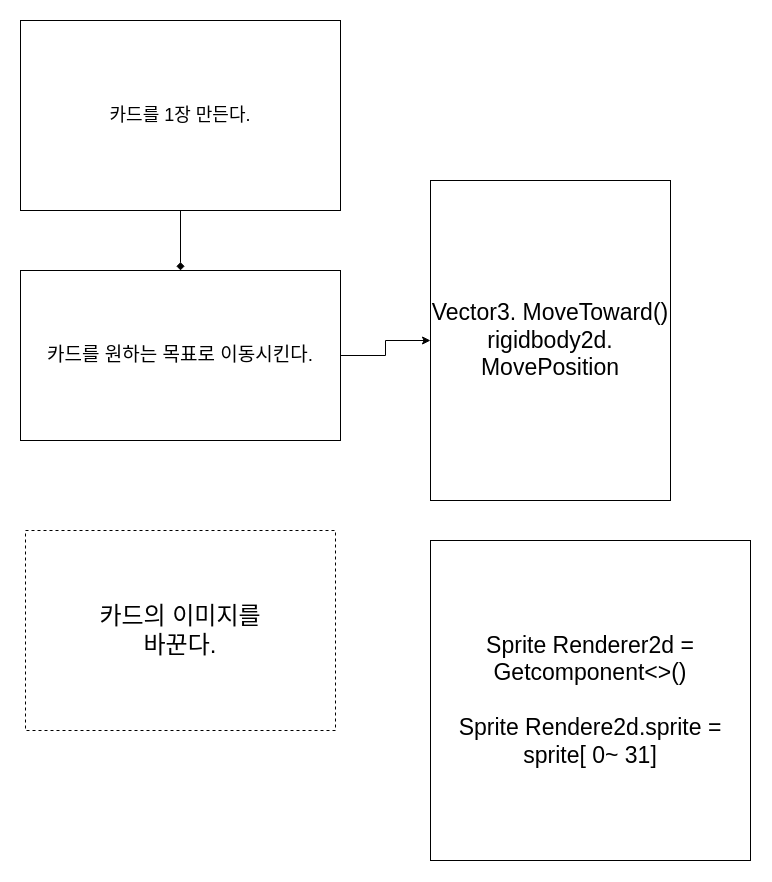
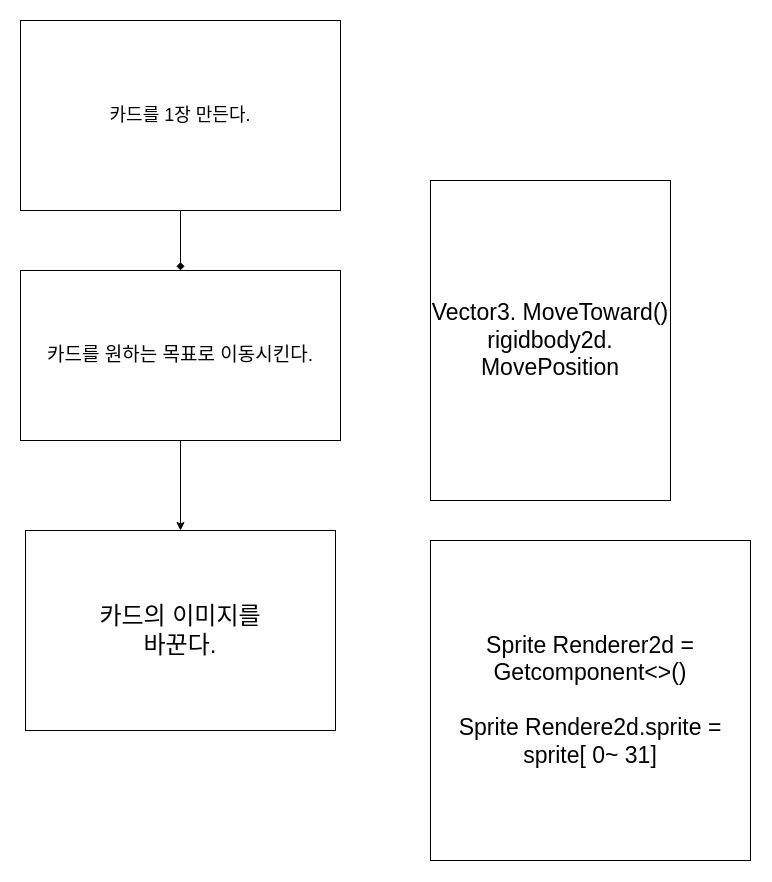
  <mxCell id="0" />
  <mxCell id="1" parent="0" />
  <mxCell id="2" value="" style="edgeStyle=orthogonalEdgeStyle;rounded=0;orthogonalLoop=1;jettySize=auto;html=1;endArrow=diamond;" parent="1" source="3" target="6" edge="1"><mxGeometry relative="1" as="geometry" /></mxCell>
  <mxCell id="3" value="&lt;span style=&quot;font-size: 18px;&quot;&gt;카드를 1장 만든다.&lt;/span&gt;" style="rounded=0;whiteSpace=wrap;html=1;" parent="1" vertex="1"><mxGeometry x="20" y="20" width="320" height="190" as="geometry" /></mxCell>
- <mxCell id="5" style="edgeStyle=orthogonalEdgeStyle;rounded=0;orthogonalLoop=1;jettySize=auto;html=1;" edge="1" parent="1" source="6" target="8"><mxGeometry relative="1" as="geometry" /></mxCell>
+ <mxCell id="4" value="" style="edgeStyle=orthogonalEdgeStyle;rounded=0;orthogonalLoop=1;jettySize=auto;html=1;" edge="1" parent="1" source="6" target="7"><mxGeometry relative="1" as="geometry" /></mxCell>
  <mxCell id="6" value="&lt;font style=&quot;font-size: 19px;&quot;&gt;카드를 원하는 목표로 이동시킨다.&lt;/font&gt;" style="rounded=0;whiteSpace=wrap;html=1;" parent="1" vertex="1"><mxGeometry x="20" y="270" width="320" height="170" as="geometry" /></mxCell>
- <mxCell id="7" value="&lt;span style=&quot;font-size: 24px;&quot;&gt;카드의 이미지를&lt;br&gt;바꾼다.&lt;br&gt;&lt;/span&gt;" style="rounded=0;whiteSpace=wrap;html=1;dashed=1;" parent="1" vertex="1"><mxGeometry x="25" y="530" width="310" height="200" as="geometry" /></mxCell>
+ <mxCell id="7" value="&lt;span style=&quot;font-size: 24px;&quot;&gt;카드의 이미지를&lt;br&gt;바꾼다.&lt;br&gt;&lt;/span&gt;" style="rounded=0;whiteSpace=wrap;html=1;" parent="1" vertex="1"><mxGeometry x="25" y="530" width="310" height="200" as="geometry" /></mxCell>
  <mxCell id="8" value="&lt;font style=&quot;font-size: 23px;&quot;&gt;Vector3. MoveToward()&lt;br&gt;rigidbody2d. MovePosition&lt;/font&gt;" style="whiteSpace=wrap;html=1;aspect=fixed;" vertex="1" parent="1"><mxGeometry x="430" y="180" width="240" height="320" as="geometry" /></mxCell>
  <mxCell id="9" value="&lt;span style=&quot;font-size: 23px;&quot;&gt;Sprite Renderer2d = Getcomponent&amp;lt;&amp;gt;()&lt;br&gt;&lt;br&gt;Sprite Rendere2d.sprite = sprite[ 0~ 31]&lt;br&gt;&lt;/span&gt;" style="whiteSpace=wrap;html=1;aspect=fixed;" vertex="1" parent="1"><mxGeometry x="430" y="540" width="320" height="320" as="geometry" /></mxCell>
